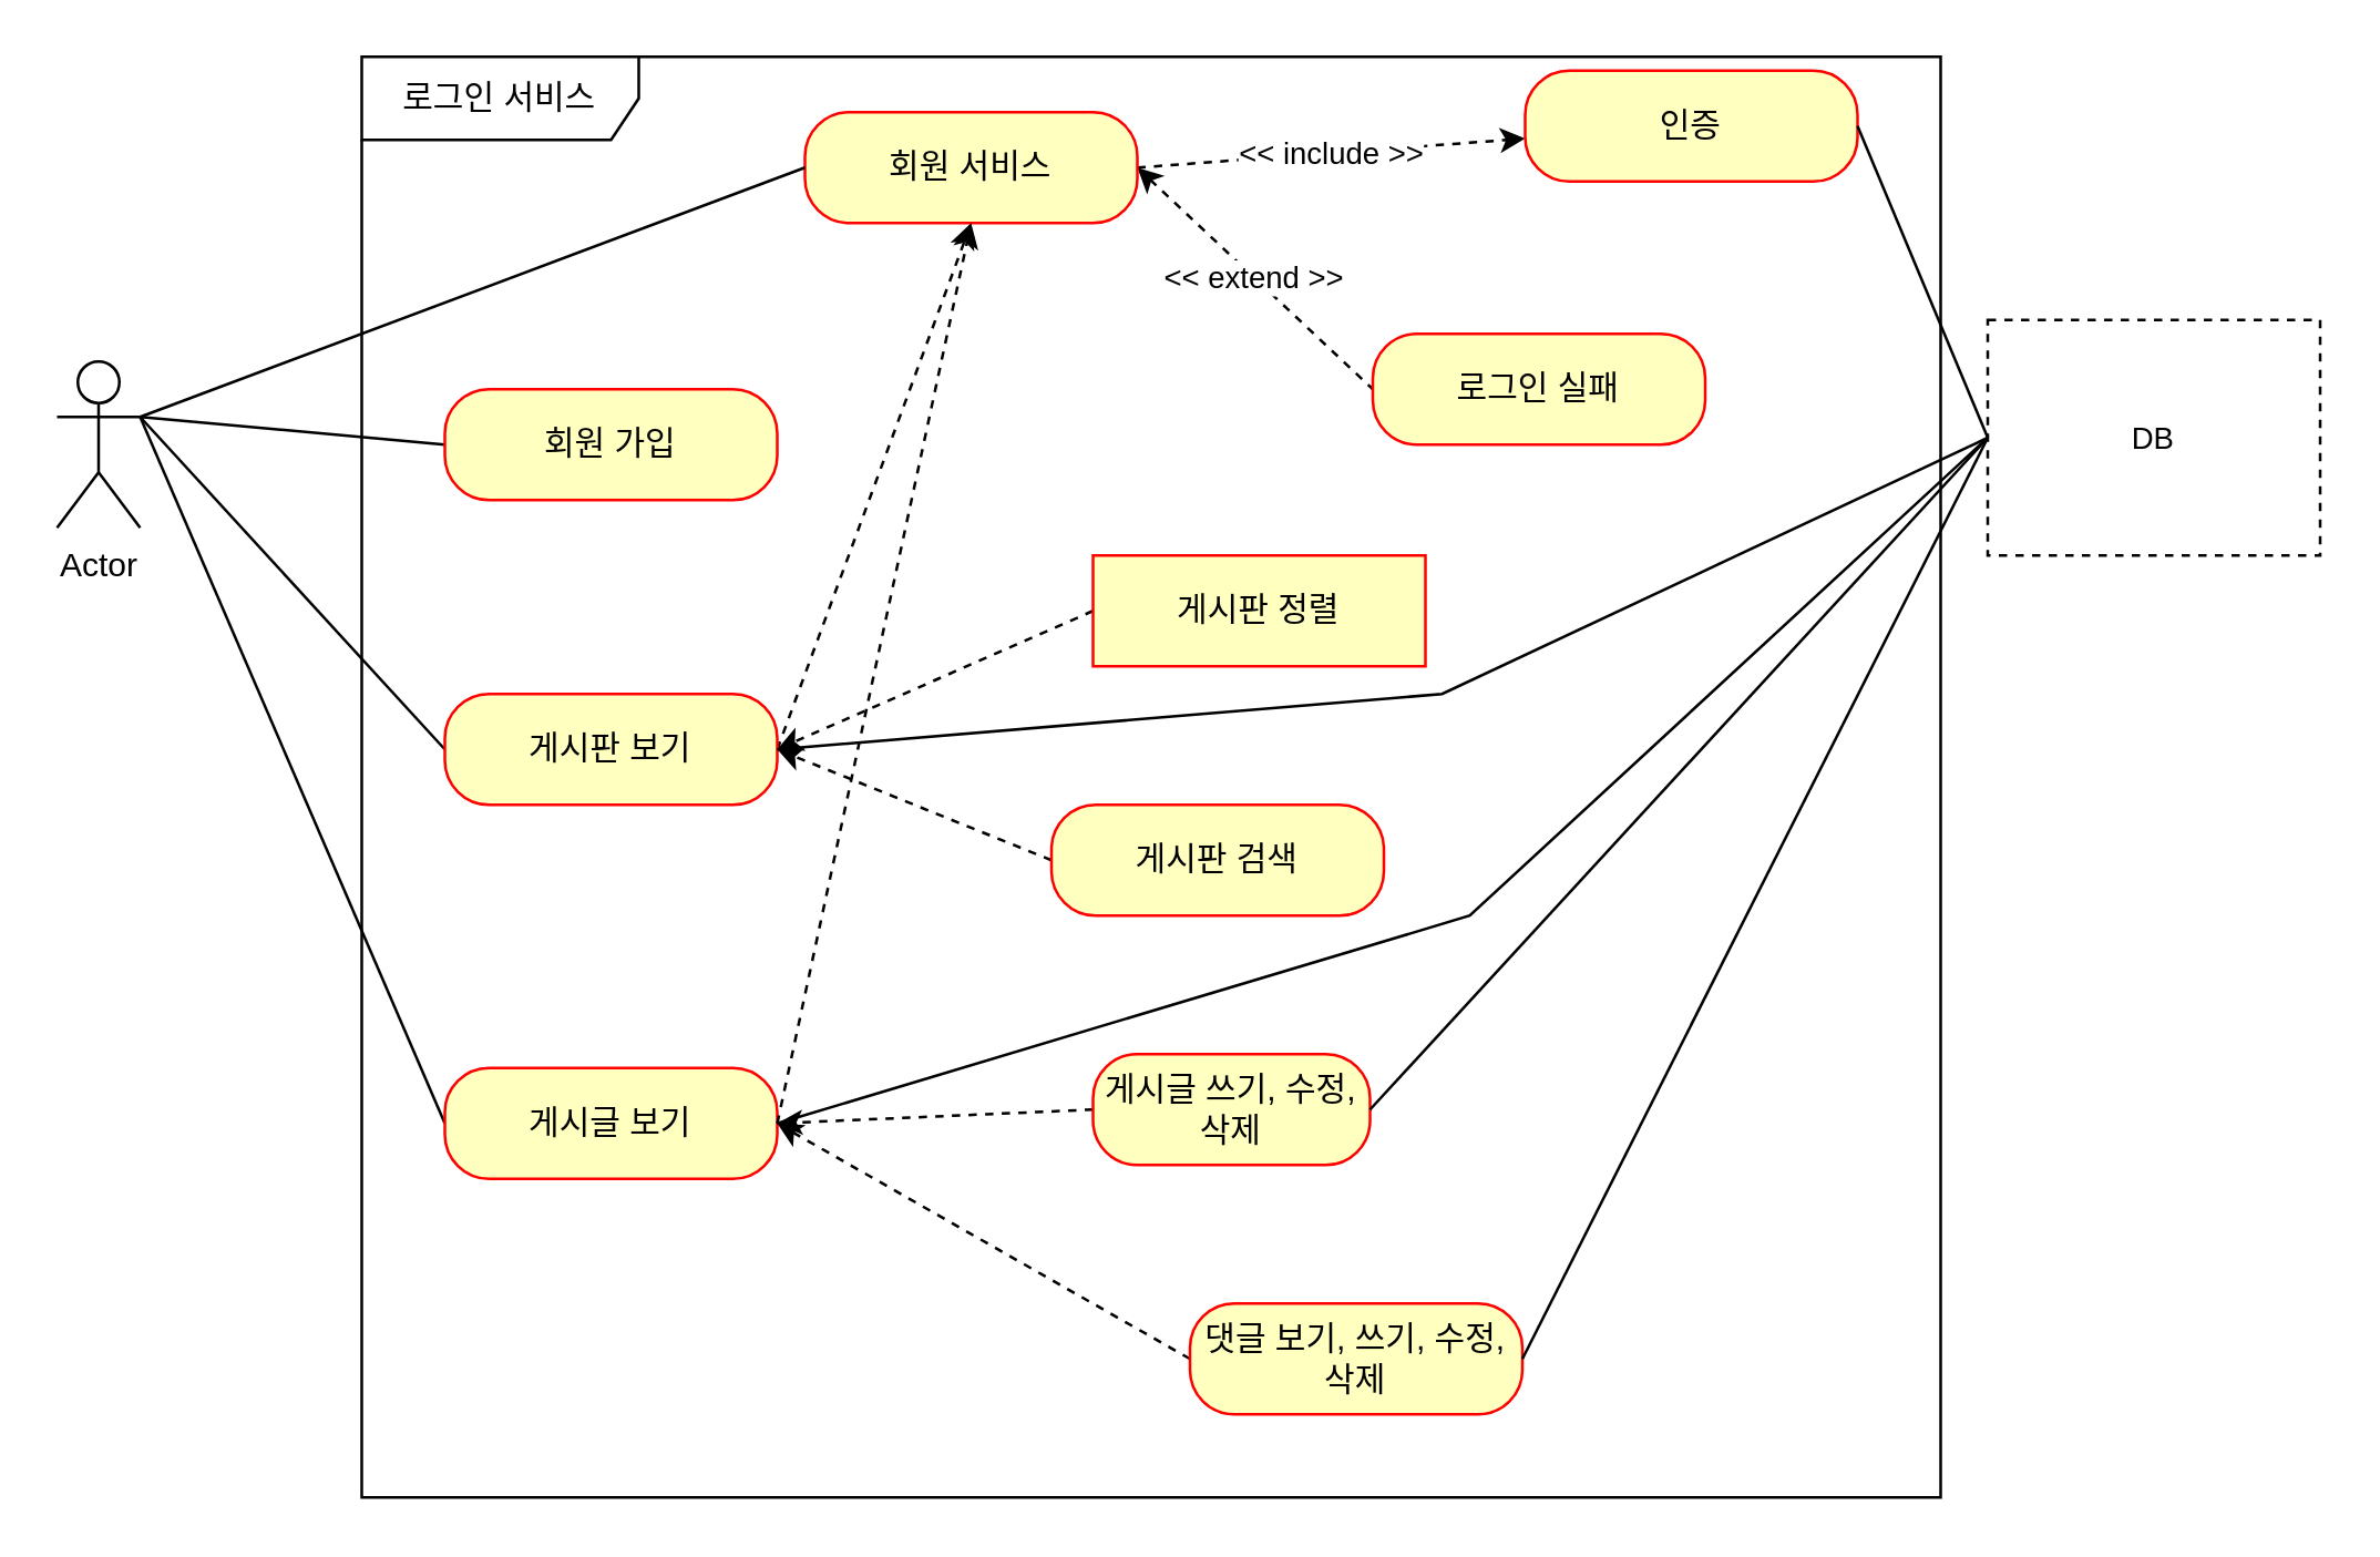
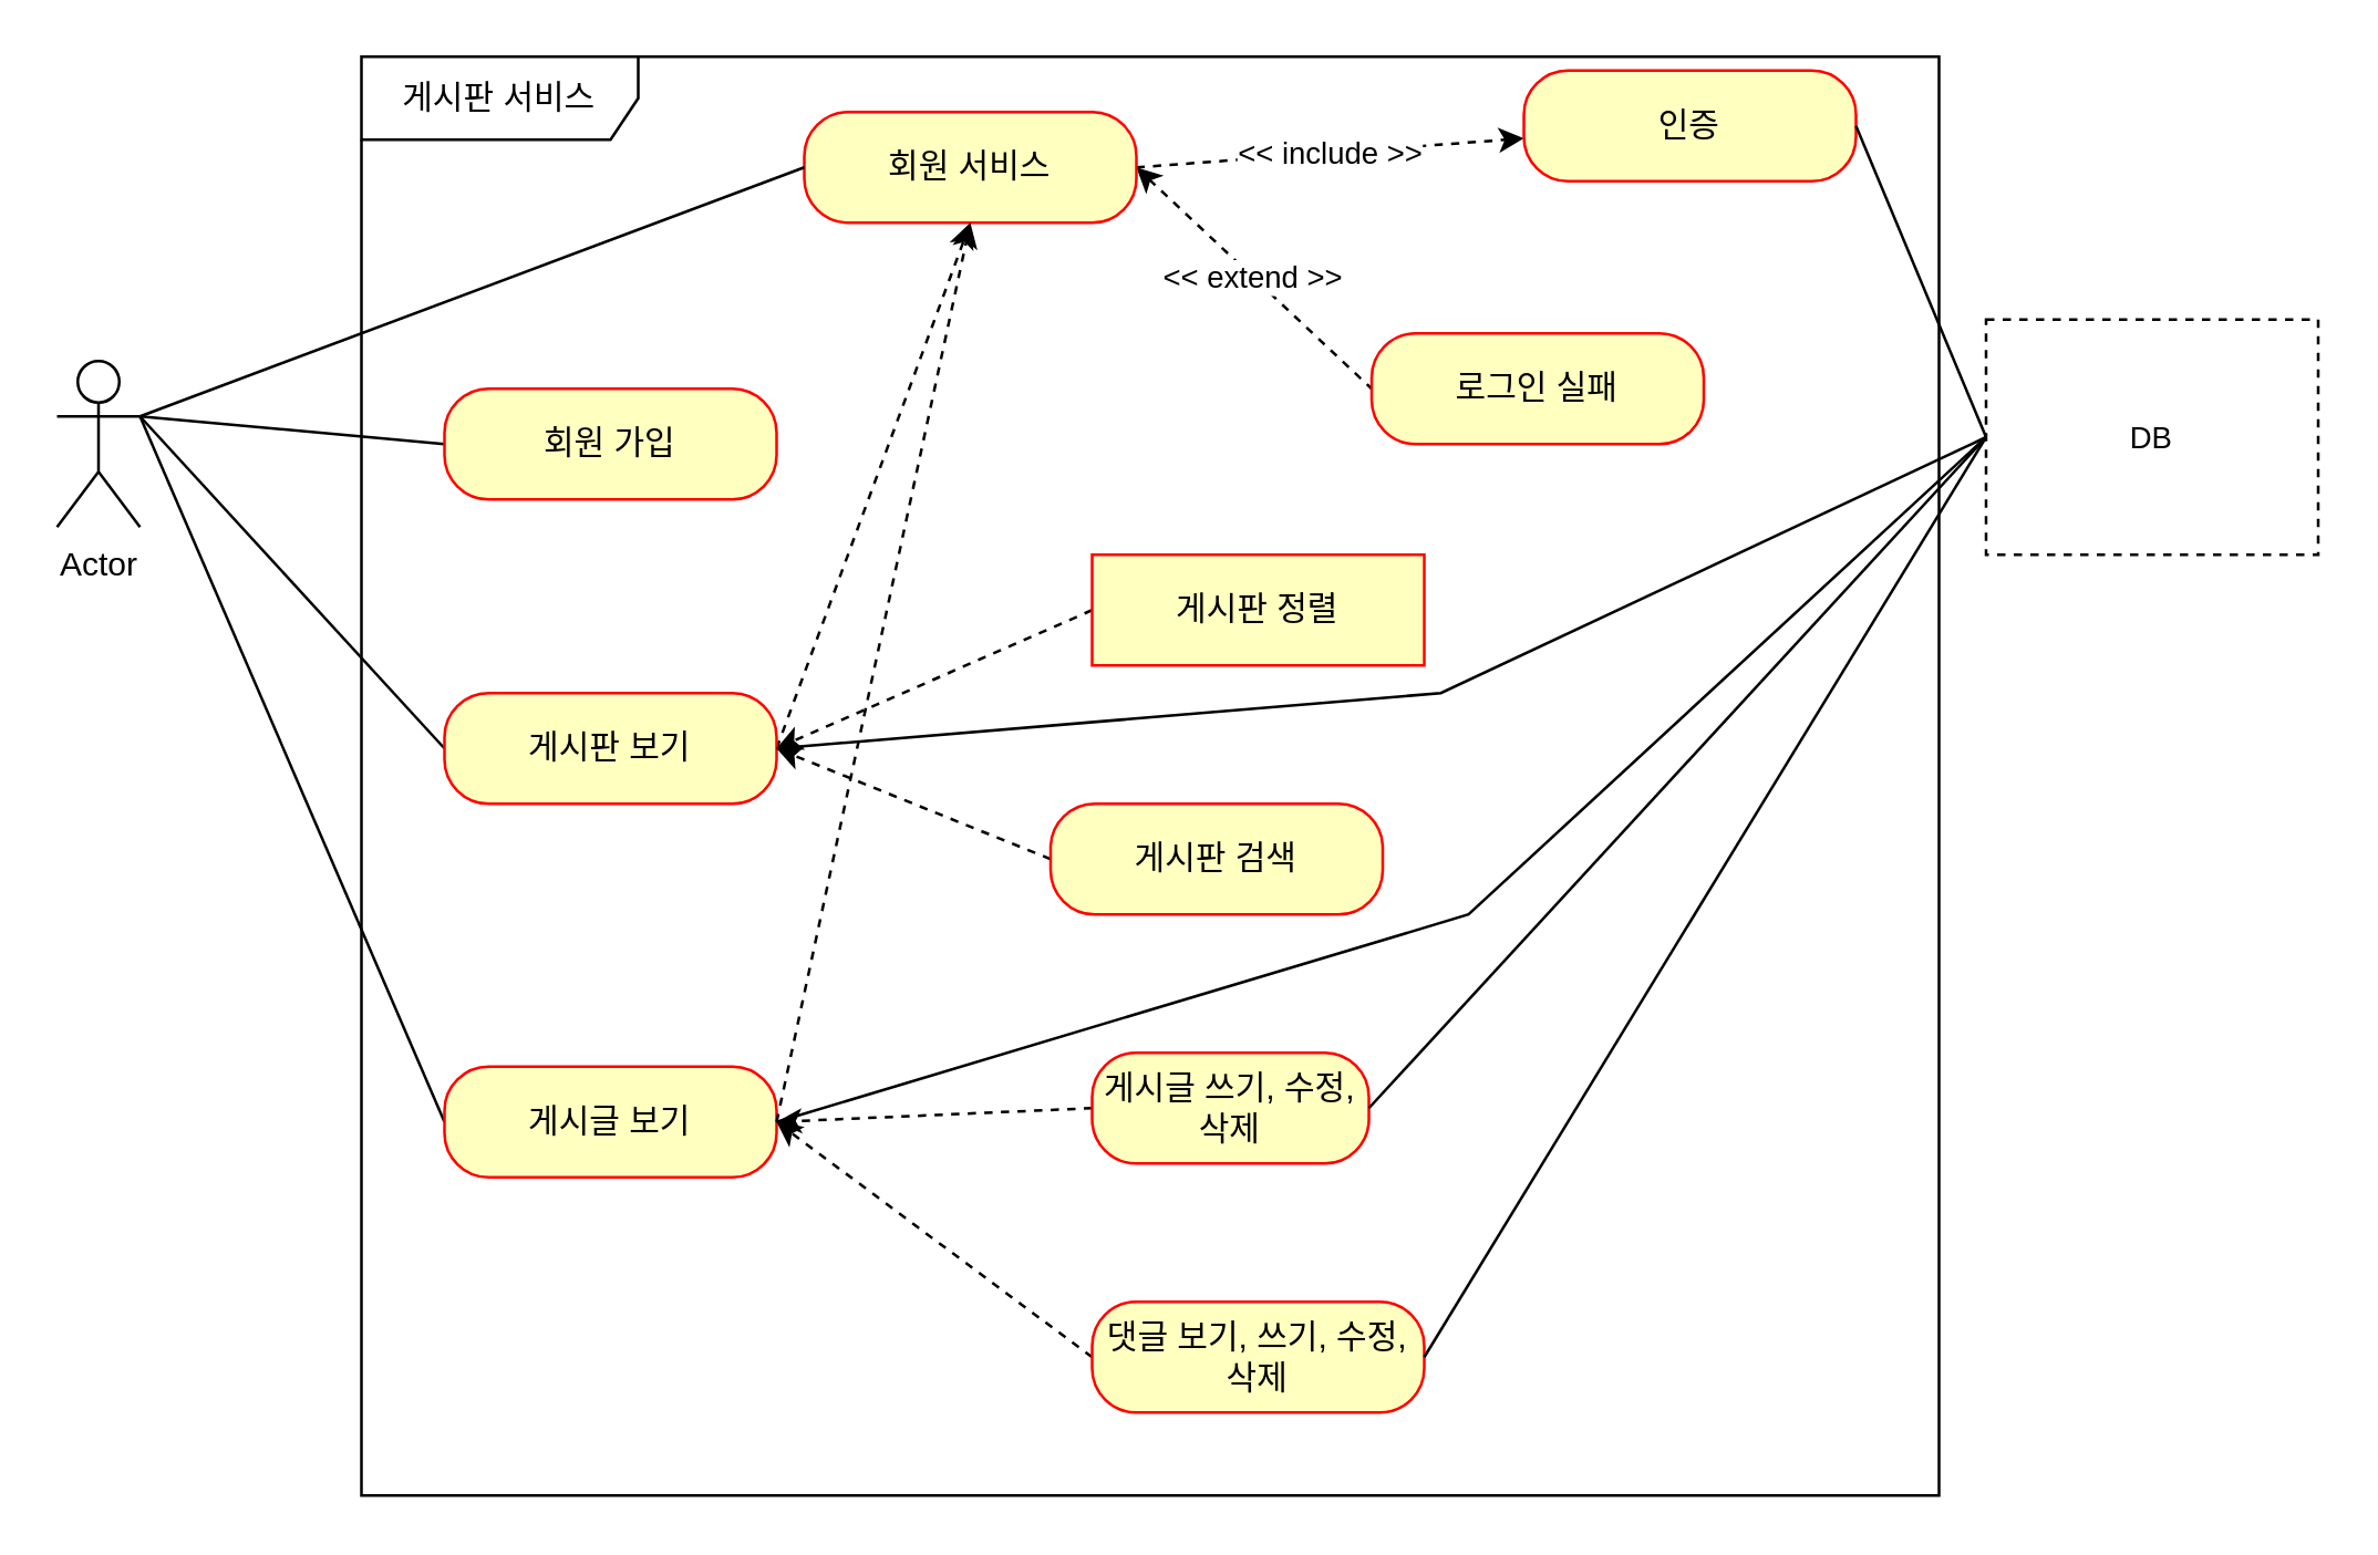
  <mxCell id="0" />
  <mxCell id="1" parent="0" />
  <mxCell id="2" value="Actor" style="shape=umlActor;verticalLabelPosition=bottom;verticalAlign=top;html=1;" vertex="1" parent="1"><mxGeometry x="20" y="130" width="30" height="60" as="geometry" /></mxCell>
  <mxCell id="3" style="rounded=0;orthogonalLoop=1;jettySize=auto;html=1;exitX=0;exitY=0.5;exitDx=0;exitDy=0;entryX=1;entryY=0.333;entryDx=0;entryDy=0;entryPerimeter=0;endArrow=none;endFill=0;" edge="1" parent="1" source="4" target="2"><mxGeometry relative="1" as="geometry" /></mxCell>
  <mxCell id="4" value="회원 가입" style="rounded=1;whiteSpace=wrap;html=1;arcSize=40;fontColor=#000000;fillColor=#ffffc0;strokeColor=#ff0000;" vertex="1" parent="1"><mxGeometry x="160" y="140" width="120" height="40" as="geometry" /></mxCell>
  <mxCell id="5" style="edgeStyle=none;shape=connector;rounded=0;orthogonalLoop=1;jettySize=auto;html=1;exitX=0;exitY=0.5;exitDx=0;exitDy=0;labelBackgroundColor=default;strokeColor=default;fontFamily=Helvetica;fontSize=11;fontColor=default;endArrow=none;endFill=0;" edge="1" parent="1" source="7"><mxGeometry relative="1" as="geometry"><mxPoint x="50" y="150" as="targetPoint" /></mxGeometry></mxCell>
  <mxCell id="6" style="edgeStyle=none;shape=connector;rounded=0;orthogonalLoop=1;jettySize=auto;html=1;exitX=1;exitY=0.5;exitDx=0;exitDy=0;entryX=0.5;entryY=1;entryDx=0;entryDy=0;labelBackgroundColor=default;strokeColor=default;fontFamily=Helvetica;fontSize=11;fontColor=default;endArrow=classic;endFill=1;dashed=1;" edge="1" parent="1" source="7" target="13"><mxGeometry relative="1" as="geometry" /></mxCell>
  <mxCell id="7" value="게시판 보기" style="rounded=1;whiteSpace=wrap;html=1;arcSize=40;fontColor=#000000;fillColor=#ffffc0;strokeColor=#ff0000;" vertex="1" parent="1"><mxGeometry x="160" y="250" width="120" height="40" as="geometry" /></mxCell>
  <mxCell id="8" style="edgeStyle=none;shape=connector;rounded=0;orthogonalLoop=1;jettySize=auto;html=1;exitX=0;exitY=0.5;exitDx=0;exitDy=0;labelBackgroundColor=default;strokeColor=default;fontFamily=Helvetica;fontSize=11;fontColor=default;endArrow=none;endFill=0;" edge="1" parent="1" source="9"><mxGeometry relative="1" as="geometry"><mxPoint x="50" y="150" as="targetPoint" /></mxGeometry></mxCell>
  <mxCell id="9" value="게시글 보기" style="rounded=1;whiteSpace=wrap;html=1;arcSize=40;fontColor=#000000;fillColor=#ffffc0;strokeColor=#ff0000;" vertex="1" parent="1"><mxGeometry x="160" y="385" width="120" height="40" as="geometry" /></mxCell>
- <mxCell id="10" value="로그인 서비스" style="shape=umlFrame;whiteSpace=wrap;html=1;pointerEvents=0;width=100;height=30;" vertex="1" parent="1"><mxGeometry x="130" y="20" width="570" height="520" as="geometry" /></mxCell>
+ <mxCell id="10" value="게시판 서비스" style="shape=umlFrame;whiteSpace=wrap;html=1;pointerEvents=0;width=100;height=30;" vertex="1" parent="1"><mxGeometry x="130" y="20" width="570" height="520" as="geometry" /></mxCell>
  <mxCell id="11" value="&amp;lt;&amp;lt; include &amp;gt;&amp;gt;" style="edgeStyle=none;shape=connector;rounded=0;orthogonalLoop=1;jettySize=auto;html=1;exitX=1;exitY=0.5;exitDx=0;exitDy=0;labelBackgroundColor=default;strokeColor=default;fontFamily=Helvetica;fontSize=11;fontColor=default;endArrow=classic;endFill=1;dashed=1;" edge="1" parent="1" source="13" target="14"><mxGeometry relative="1" as="geometry" /></mxCell>
  <mxCell id="12" value="&amp;lt;&amp;lt; extend &amp;gt;&amp;gt;" style="edgeStyle=none;shape=connector;rounded=0;orthogonalLoop=1;jettySize=auto;html=1;exitX=1;exitY=0.5;exitDx=0;exitDy=0;entryX=0;entryY=0.5;entryDx=0;entryDy=0;labelBackgroundColor=default;strokeColor=default;fontFamily=Helvetica;fontSize=11;fontColor=default;endArrow=none;endFill=0;startArrow=classic;startFill=1;dashed=1;" edge="1" parent="1" source="13" target="15"><mxGeometry relative="1" as="geometry" /></mxCell>
  <mxCell id="13" value="회원 서비스" style="rounded=1;whiteSpace=wrap;html=1;arcSize=40;fontColor=#000000;fillColor=#ffffc0;strokeColor=#ff0000;" vertex="1" parent="1"><mxGeometry x="290" y="40" width="120" height="40" as="geometry" /></mxCell>
  <mxCell id="14" value="인증" style="rounded=1;whiteSpace=wrap;html=1;arcSize=40;fontColor=#000000;fillColor=#ffffc0;strokeColor=#ff0000;" vertex="1" parent="1"><mxGeometry x="550" y="25" width="120" height="40" as="geometry" /></mxCell>
  <mxCell id="15" value="로그인 실패" style="rounded=1;whiteSpace=wrap;html=1;arcSize=40;fontColor=#000000;fillColor=#ffffc0;strokeColor=#ff0000;" vertex="1" parent="1"><mxGeometry x="495" y="120" width="120" height="40" as="geometry" /></mxCell>
  <mxCell id="16" style="edgeStyle=none;shape=connector;rounded=0;orthogonalLoop=1;jettySize=auto;html=1;exitX=0;exitY=0.5;exitDx=0;exitDy=0;entryX=1;entryY=0.5;entryDx=0;entryDy=0;dashed=1;labelBackgroundColor=default;strokeColor=default;fontFamily=Helvetica;fontSize=11;fontColor=default;endArrow=classic;endFill=1;" edge="1" parent="1" source="17" target="7"><mxGeometry relative="1" as="geometry" /></mxCell>
  <mxCell id="17" value="게시판 정렬" style="whiteSpace=wrap;html=1;arcSize=40;fontColor=#000000;fillColor=#ffffc0;strokeColor=#ff0000;rounded=0;" vertex="1" parent="1"><mxGeometry x="394" y="200" width="120" height="40" as="geometry" /></mxCell>
  <mxCell id="18" style="edgeStyle=none;shape=connector;rounded=0;orthogonalLoop=1;jettySize=auto;html=1;exitX=0;exitY=0.5;exitDx=0;exitDy=0;dashed=1;labelBackgroundColor=default;strokeColor=default;fontFamily=Helvetica;fontSize=11;fontColor=default;endArrow=classic;endFill=1;entryX=1;entryY=0.5;entryDx=0;entryDy=0;" edge="1" parent="1" source="19" target="7"><mxGeometry relative="1" as="geometry"><mxPoint x="310" y="270" as="targetPoint" /></mxGeometry></mxCell>
  <mxCell id="19" value="게시판&amp;nbsp;검색" style="rounded=1;whiteSpace=wrap;html=1;arcSize=40;fontColor=#000000;fillColor=#ffffc0;strokeColor=#ff0000;" vertex="1" parent="1"><mxGeometry x="379" y="290" width="120" height="40" as="geometry" /></mxCell>
  <mxCell id="20" style="edgeStyle=none;shape=connector;rounded=0;orthogonalLoop=1;jettySize=auto;html=1;exitX=0;exitY=0.5;exitDx=0;exitDy=0;entryX=1;entryY=0.5;entryDx=0;entryDy=0;dashed=1;labelBackgroundColor=default;strokeColor=default;fontFamily=Helvetica;fontSize=11;fontColor=default;endArrow=classic;endFill=1;" edge="1" parent="1" source="21" target="9"><mxGeometry relative="1" as="geometry" /></mxCell>
  <mxCell id="21" value="게시글 쓰기, 수정, 삭제" style="rounded=1;whiteSpace=wrap;html=1;arcSize=40;fontColor=#000000;fillColor=#ffffc0;strokeColor=#ff0000;" vertex="1" parent="1"><mxGeometry x="394" y="380" width="100" height="40" as="geometry" /></mxCell>
  <mxCell id="22" style="edgeStyle=none;shape=connector;rounded=0;orthogonalLoop=1;jettySize=auto;html=1;exitX=0;exitY=0.5;exitDx=0;exitDy=0;dashed=1;labelBackgroundColor=default;strokeColor=default;fontFamily=Helvetica;fontSize=11;fontColor=default;endArrow=classic;endFill=1;entryX=1;entryY=0.5;entryDx=0;entryDy=0;" edge="1" parent="1" source="23" target="9"><mxGeometry relative="1" as="geometry"><mxPoint x="310" y="410" as="targetPoint" /></mxGeometry></mxCell>
- <mxCell id="23" value="댓글 보기, 쓰기, 수정,&lt;br&gt;삭제" style="rounded=1;whiteSpace=wrap;html=1;arcSize=40;fontColor=#000000;fillColor=#ffffc0;strokeColor=#ff0000;" vertex="1" parent="1"><mxGeometry x="429" y="470" width="120" height="40" as="geometry" /></mxCell>
+ <mxCell id="23" value="댓글 보기, 쓰기, 수정,&lt;br&gt;삭제" style="rounded=1;whiteSpace=wrap;html=1;arcSize=40;fontColor=#000000;fillColor=#ffffc0;strokeColor=#ff0000;" vertex="1" parent="1"><mxGeometry x="394" y="470" width="120" height="40" as="geometry" /></mxCell>
  <mxCell id="24" style="rounded=0;orthogonalLoop=1;jettySize=auto;html=1;exitX=0;exitY=0.5;exitDx=0;exitDy=0;endArrow=none;endFill=0;" edge="1" parent="1" source="13"><mxGeometry relative="1" as="geometry"><mxPoint x="180" y="90" as="sourcePoint" /><mxPoint x="50" y="150" as="targetPoint" /></mxGeometry></mxCell>
  <mxCell id="25" style="edgeStyle=none;shape=connector;rounded=0;orthogonalLoop=1;jettySize=auto;html=1;exitX=1;exitY=0.5;exitDx=0;exitDy=0;entryX=0.5;entryY=1;entryDx=0;entryDy=0;labelBackgroundColor=default;strokeColor=default;fontFamily=Helvetica;fontSize=11;fontColor=default;endArrow=classic;endFill=1;dashed=1;" edge="1" parent="1" source="9" target="13"><mxGeometry relative="1" as="geometry"><mxPoint x="320" y="280" as="sourcePoint" /><mxPoint x="400" y="100" as="targetPoint" /></mxGeometry></mxCell>
  <mxCell id="26" style="edgeStyle=none;shape=connector;rounded=0;orthogonalLoop=1;jettySize=auto;html=1;exitX=0;exitY=0.5;exitDx=0;exitDy=0;entryX=1;entryY=0.5;entryDx=0;entryDy=0;labelBackgroundColor=default;strokeColor=default;fontFamily=Helvetica;fontSize=11;fontColor=default;endArrow=none;endFill=0;" edge="1" parent="1" source="31" target="14"><mxGeometry relative="1" as="geometry" /></mxCell>
  <mxCell id="27" style="edgeStyle=none;shape=connector;rounded=0;orthogonalLoop=1;jettySize=auto;html=1;exitX=0;exitY=0.5;exitDx=0;exitDy=0;entryX=1;entryY=0.5;entryDx=0;entryDy=0;labelBackgroundColor=default;strokeColor=default;fontFamily=Helvetica;fontSize=11;fontColor=default;endArrow=none;endFill=0;" edge="1" parent="1" source="31" target="7"><mxGeometry relative="1" as="geometry"><Array as="points"><mxPoint x="520" y="250" /></Array></mxGeometry></mxCell>
  <mxCell id="28" style="edgeStyle=none;shape=connector;rounded=0;orthogonalLoop=1;jettySize=auto;html=1;exitX=0;exitY=0.5;exitDx=0;exitDy=0;entryX=1;entryY=0.5;entryDx=0;entryDy=0;labelBackgroundColor=default;strokeColor=default;fontFamily=Helvetica;fontSize=11;fontColor=default;endArrow=none;endFill=0;" edge="1" parent="1" source="31" target="9"><mxGeometry relative="1" as="geometry"><Array as="points"><mxPoint x="530" y="330" /></Array></mxGeometry></mxCell>
  <mxCell id="29" style="edgeStyle=none;shape=connector;rounded=0;orthogonalLoop=1;jettySize=auto;html=1;exitX=0;exitY=0.5;exitDx=0;exitDy=0;entryX=1;entryY=0.5;entryDx=0;entryDy=0;labelBackgroundColor=default;strokeColor=default;fontFamily=Helvetica;fontSize=11;fontColor=default;endArrow=none;endFill=0;" edge="1" parent="1" source="31" target="21"><mxGeometry relative="1" as="geometry" /></mxCell>
  <mxCell id="30" style="edgeStyle=none;shape=connector;rounded=0;orthogonalLoop=1;jettySize=auto;html=1;exitX=0;exitY=0.5;exitDx=0;exitDy=0;entryX=1;entryY=0.5;entryDx=0;entryDy=0;labelBackgroundColor=default;strokeColor=default;fontFamily=Helvetica;fontSize=11;fontColor=default;endArrow=none;endFill=0;" edge="1" parent="1" source="31" target="23"><mxGeometry relative="1" as="geometry" /></mxCell>
  <mxCell id="31" value="DB" style="html=1;dropTarget=0;whiteSpace=wrap;fontFamily=Helvetica;fontSize=11;fontColor=default;dashed=1;" vertex="1" parent="1"><mxGeometry x="717" y="115" width="120" height="85" as="geometry" /></mxCell>
